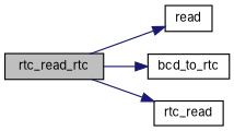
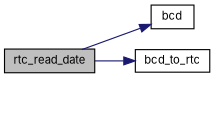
  digraph {
    fontname=Inter
    rankdir=LR
    node [color=black fillcolor=white fontname=Inter fontsize=10 shape=record style=filled]
    edge [color=midnightblue fontname=Inter fontsize=10 labelfontname=Helvetica labelfontsize=10 style=solid]
-   n1 [fillcolor=grey75 fontcolor=black height=0.2 label=rtc_read_rtc width=0.4]
-   n2 [height=0.2 label=read width=0.4]
+   n1 [fillcolor=grey75 fontcolor=black height=0.2 label=rtc_read_date width=0.4]
+   n2 [height=0.2 label=bcd width=0.4]
    n3 [height=0.2 label=bcd_to_rtc width=0.4]
-   n4 [height=0.2 label=rtc_read width=0.4]
    n1 -> n2
    n1 -> n3
-   n1 -> n4
  }
